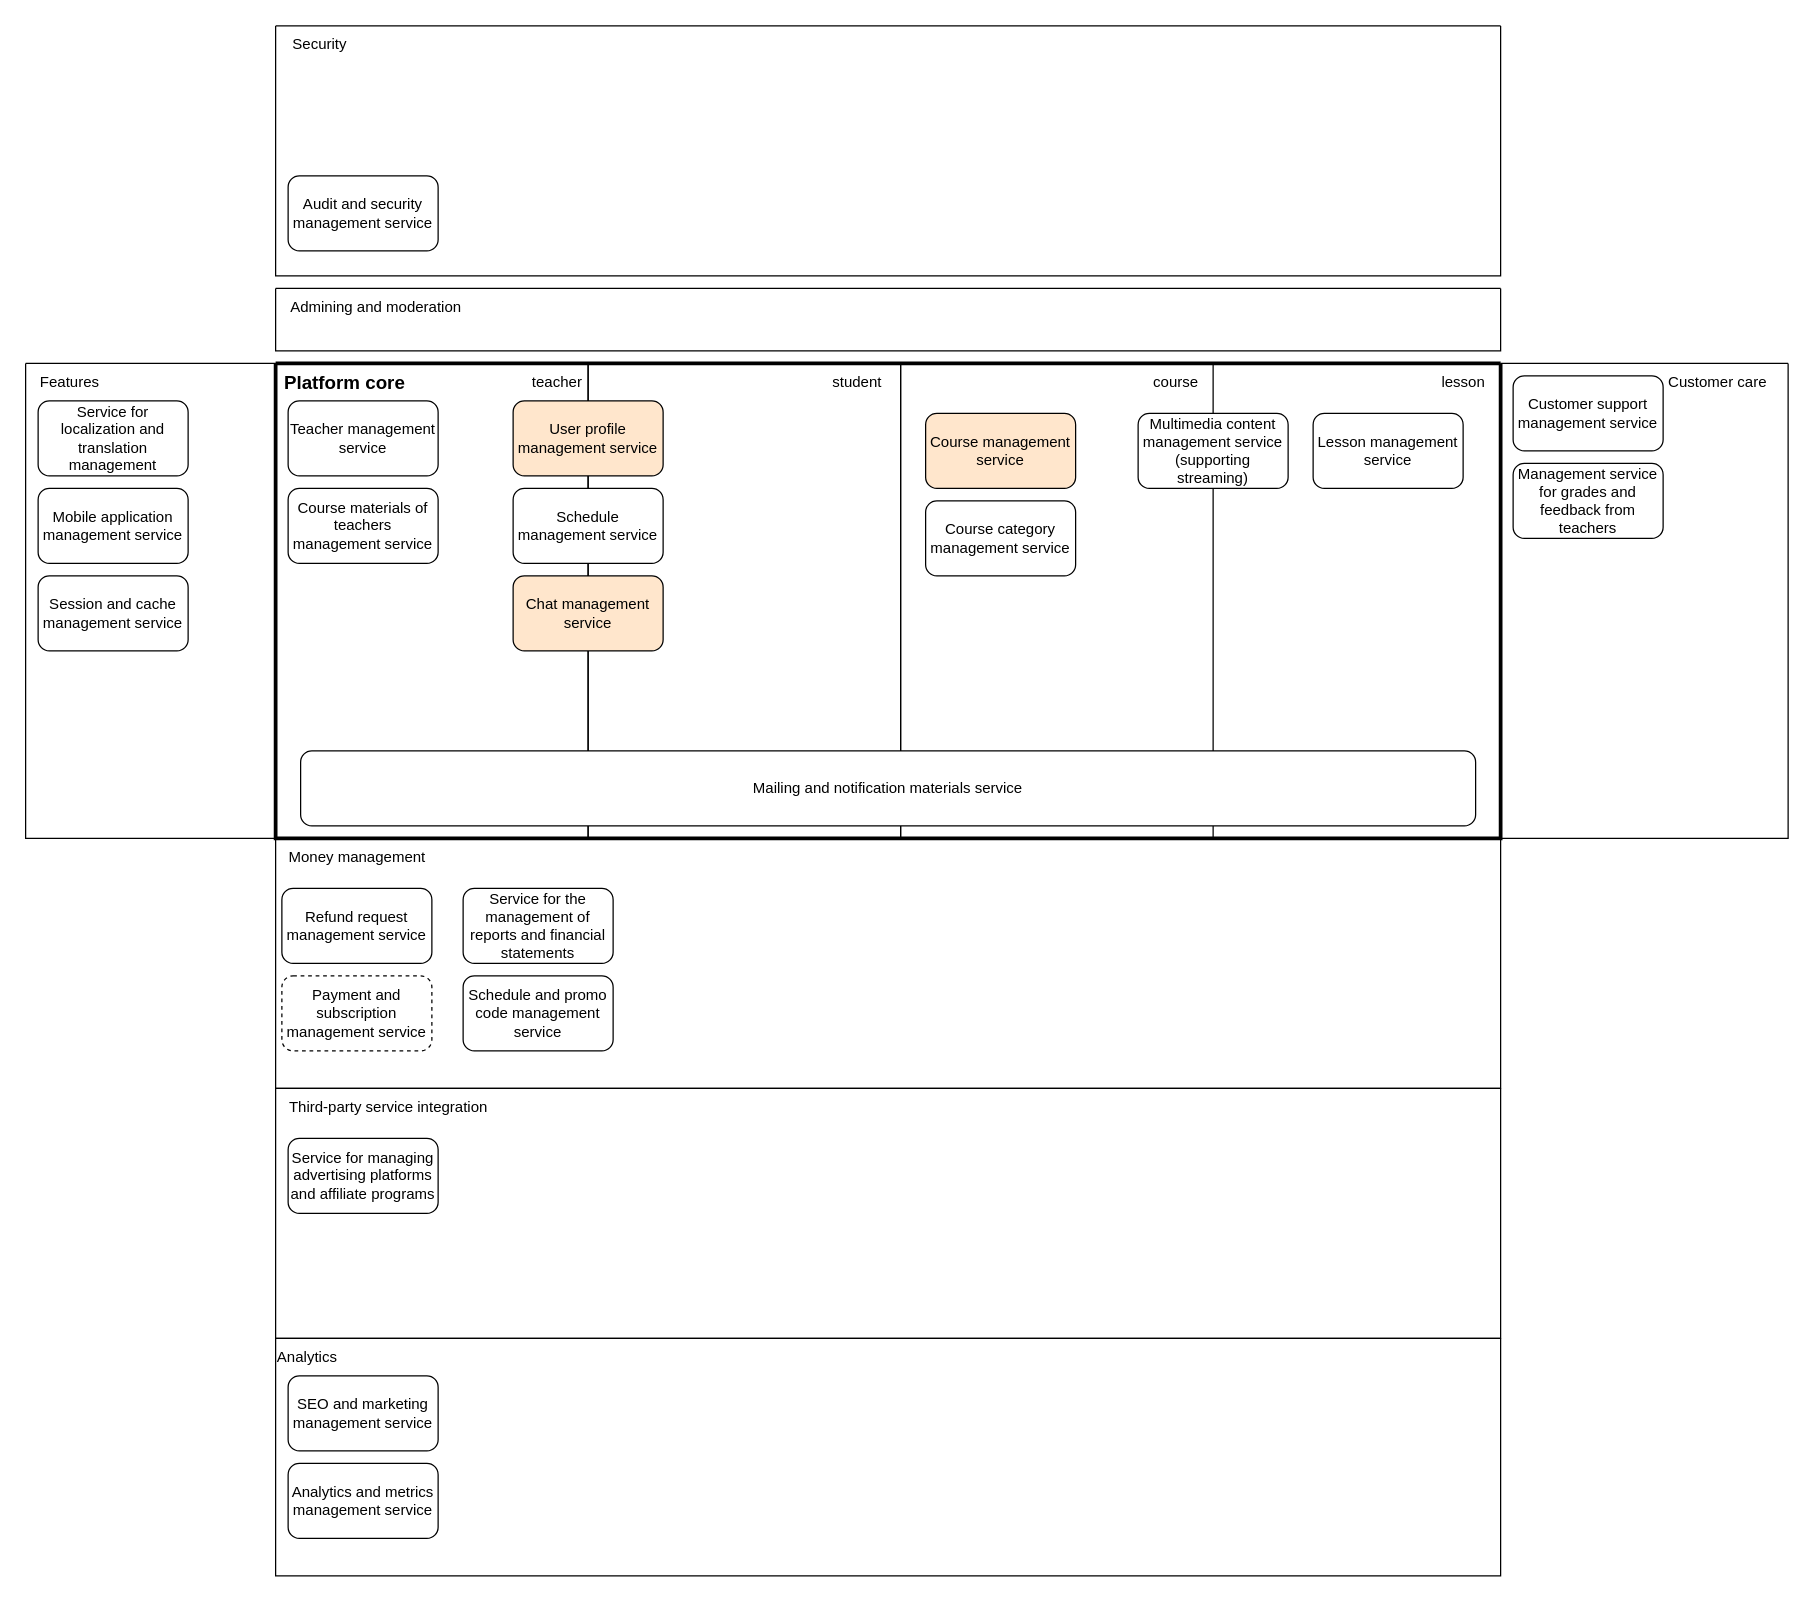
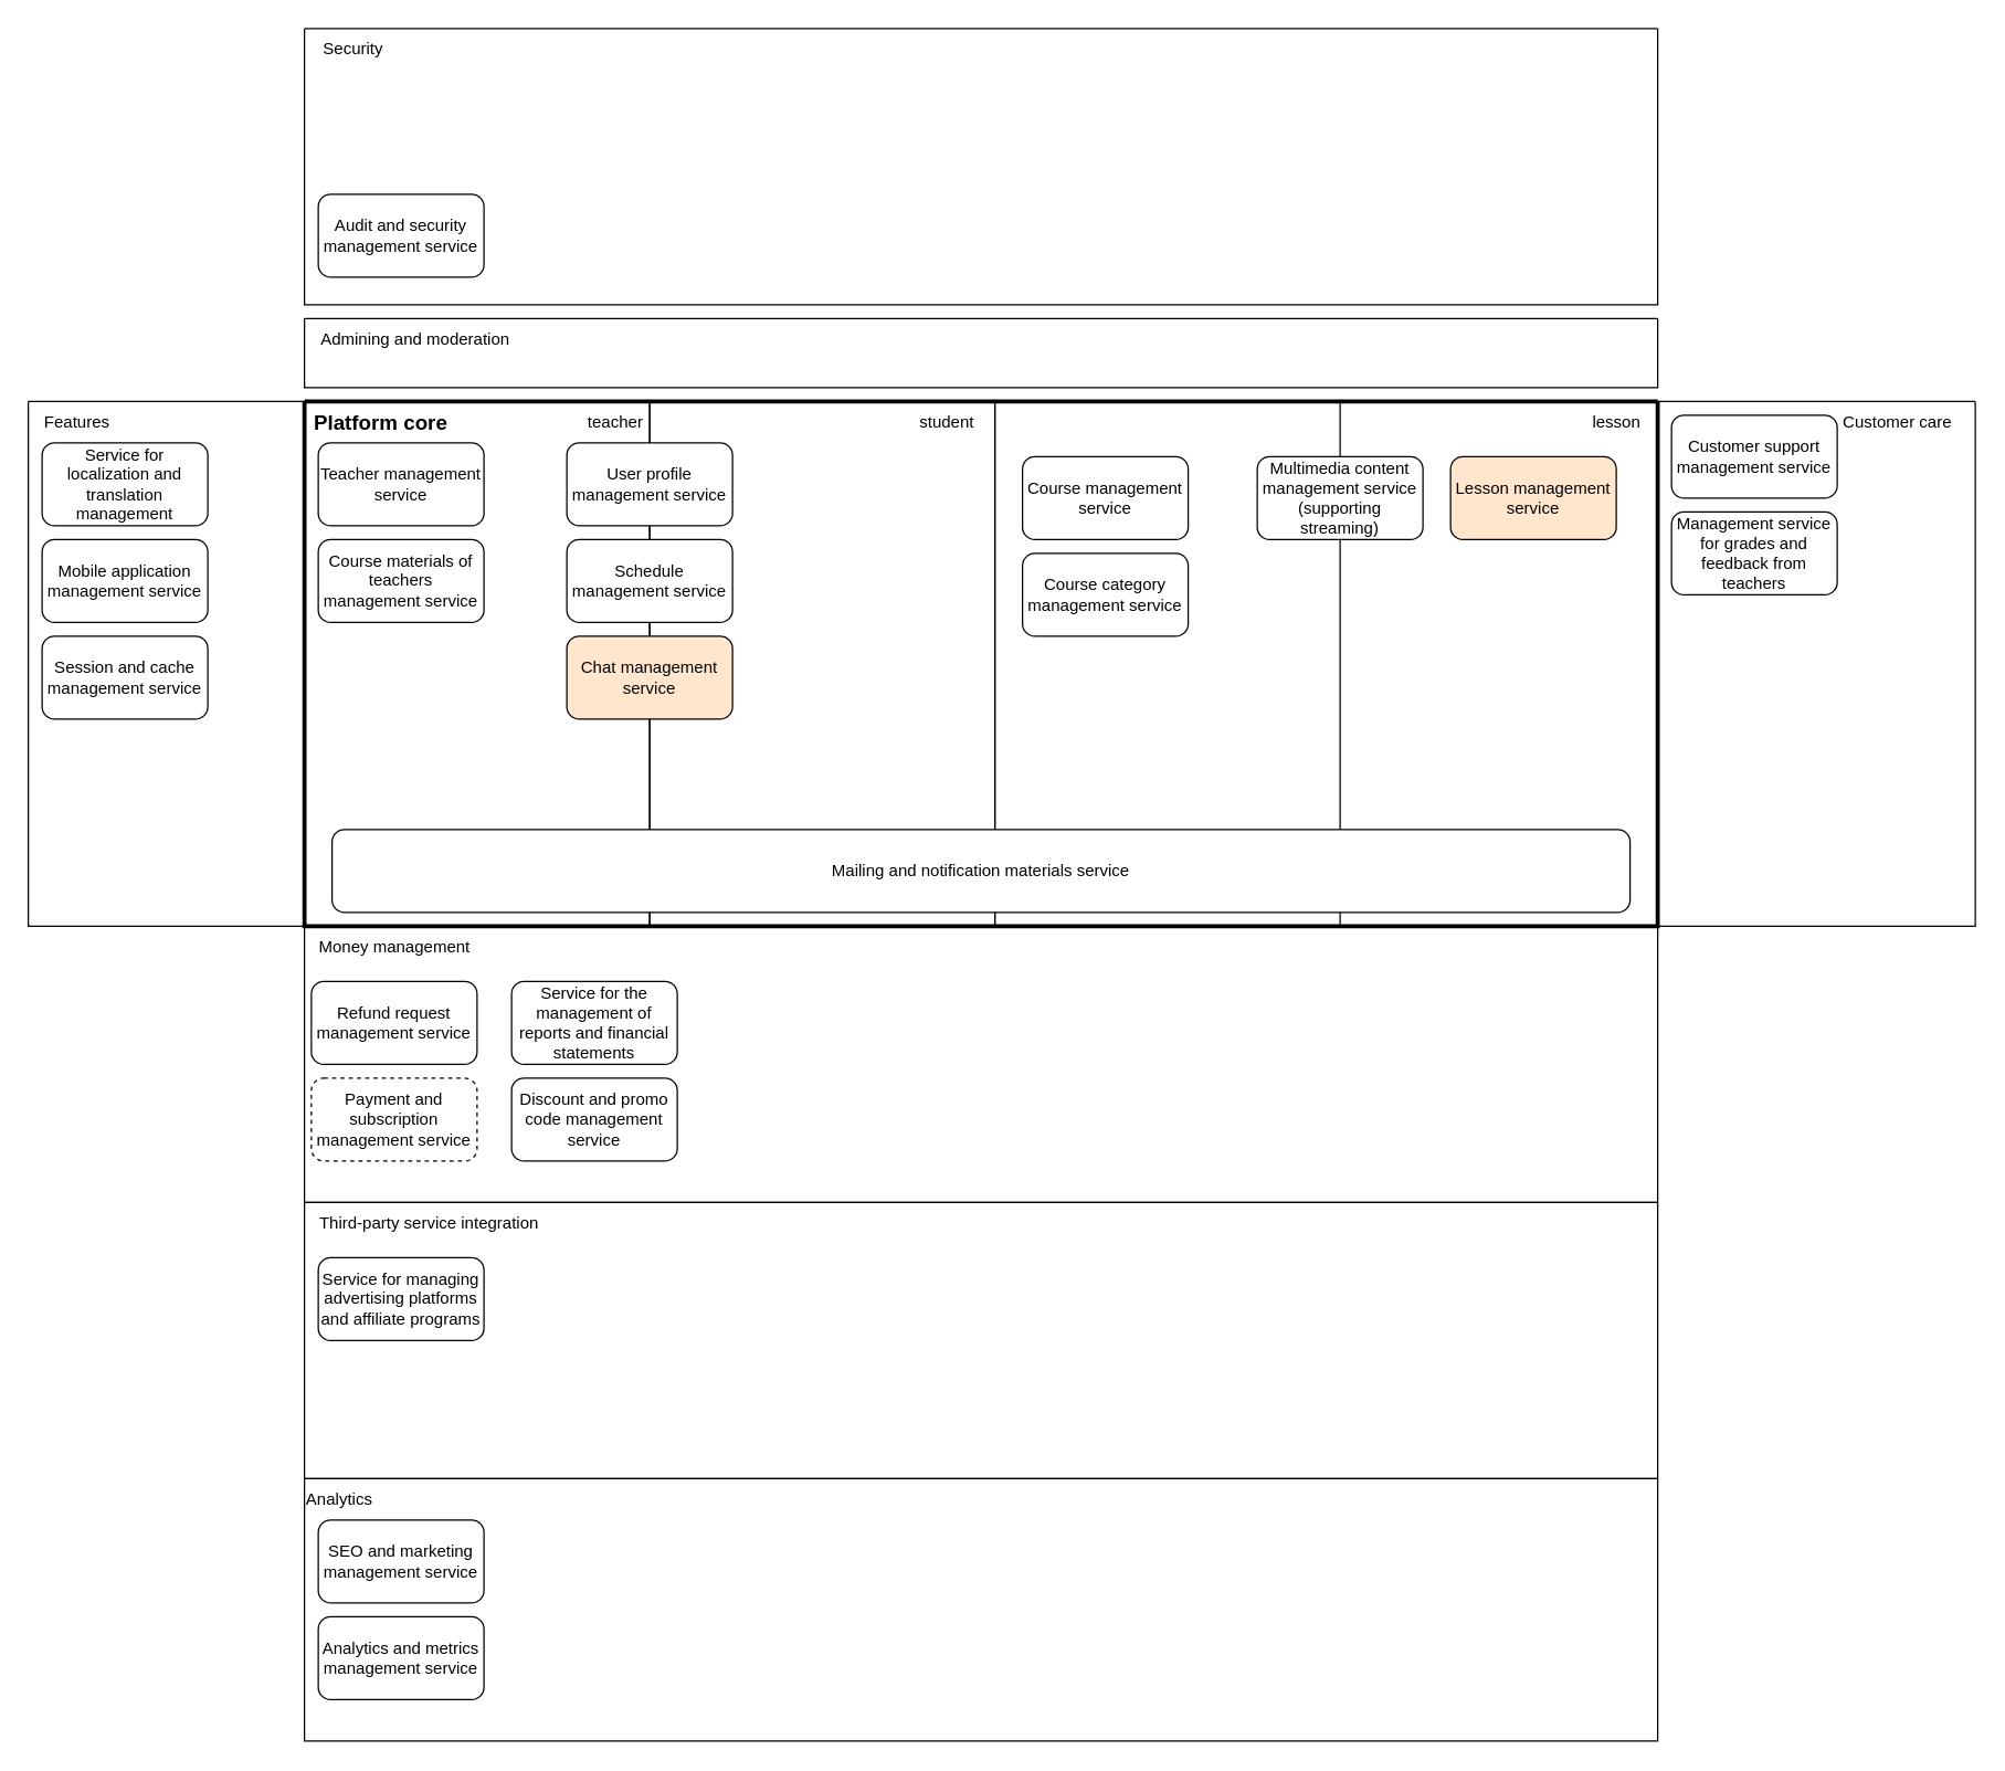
  <mxCell id="0" />
  <mxCell id="1" parent="0" />
  <mxCell id="2" value="" style="swimlane;startSize=0;movable=1;resizable=1;rotatable=1;deletable=1;editable=1;locked=0;connectable=1;" vertex="1" parent="1"><mxGeometry x="220" y="20" width="980" height="200" as="geometry" /></mxCell>
  <mxCell id="3" value="Security" style="text;html=1;align=center;verticalAlign=middle;resizable=1;points=[];autosize=1;strokeColor=none;fillColor=none;movable=1;rotatable=1;deletable=1;editable=1;locked=0;connectable=1;" vertex="1" parent="2"><mxGeometry width="70" height="30" as="geometry" /></mxCell>
  <mxCell id="4" value="Audit and security management service" style="rounded=1;whiteSpace=wrap;html=1;" vertex="1" parent="2"><mxGeometry x="10" y="120" width="120" height="60" as="geometry" /></mxCell>
  <mxCell id="5" value="" style="swimlane;startSize=0;" vertex="1" parent="1"><mxGeometry x="1200" width="230" height="380" as="geometry" y="290" /></mxCell>
  <mxCell id="6" value="Management service for grades and feedback from teachers" style="rounded=1;whiteSpace=wrap;html=1;" vertex="1" parent="5"><mxGeometry x="10" y="80" width="120" height="60" as="geometry" /></mxCell>
  <mxCell id="7" value="Customer support management service" style="rounded=1;whiteSpace=wrap;html=1;" vertex="1" parent="5"><mxGeometry x="10" y="10" width="120" height="60" as="geometry" /></mxCell>
  <mxCell id="8" value="Customer care&amp;nbsp;" style="text;html=1;align=center;verticalAlign=middle;resizable=0;points=[];autosize=1;strokeColor=none;fillColor=none;" vertex="1" parent="5"><mxGeometry x="120" width="110" height="30" as="geometry" /></mxCell>
  <mxCell id="9" value="" style="swimlane;startSize=0;strokeColor=#000000;rounded=0;swimlaneLine=1;fillColor=default;strokeWidth=3;" vertex="1" parent="1"><mxGeometry x="220" width="980" height="380" as="geometry" y="290" /></mxCell>
  <mxCell id="10" value="Platform core" style="text;html=1;align=center;verticalAlign=middle;resizable=0;points=[];autosize=1;strokeColor=none;fillColor=none;fontSize=15;fontStyle=1" vertex="1" parent="9"><mxGeometry x="-5" width="120" height="30" as="geometry" /></mxCell>
  <mxCell id="11" value="" style="swimlane;startSize=0;" vertex="1" parent="9"><mxGeometry width="250" height="380" as="geometry" /></mxCell>
  <mxCell id="12" value="Teacher management service" style="rounded=1;whiteSpace=wrap;html=1;" vertex="1" parent="11"><mxGeometry x="10" y="30" width="120" height="60" as="geometry" /></mxCell>
  <mxCell id="13" value="Course materials of teachers management service" style="rounded=1;whiteSpace=wrap;html=1;" vertex="1" parent="11"><mxGeometry x="10" y="100" width="120" height="60" as="geometry" /></mxCell>
  <mxCell id="14" value="" style="swimlane;startSize=0;" vertex="1" parent="11"><mxGeometry x="-200" width="200" height="380" as="geometry" /></mxCell>
  <mxCell id="15" value="Features" style="text;html=1;align=center;verticalAlign=middle;resizable=0;points=[];autosize=1;strokeColor=none;fillColor=none;" vertex="1" parent="14"><mxGeometry width="70" height="30" as="geometry" /></mxCell>
  <mxCell id="16" value="Service for localization and translation management" style="rounded=1;whiteSpace=wrap;html=1;" vertex="1" parent="14"><mxGeometry x="10" y="30" width="120" height="60" as="geometry" /></mxCell>
  <mxCell id="17" value="Mobile application management service" style="rounded=1;whiteSpace=wrap;html=1;" vertex="1" parent="14"><mxGeometry x="10" y="100" width="120" height="60" as="geometry" /></mxCell>
  <mxCell id="18" value="Session and cache management service" style="rounded=1;whiteSpace=wrap;html=1;" vertex="1" parent="14"><mxGeometry x="10" y="170" width="120" height="60" as="geometry" /></mxCell>
  <mxCell id="19" value="" style="swimlane;startSize=0;" vertex="1" parent="9"><mxGeometry x="250" width="250" height="380" as="geometry" /></mxCell>
  <mxCell id="20" value="student" style="text;html=1;align=center;verticalAlign=middle;resizable=0;points=[];autosize=1;strokeColor=none;fillColor=none;" vertex="1" parent="19"><mxGeometry x="185" width="60" height="30" as="geometry" /></mxCell>
- <mxCell id="21" value="User profile management service" style="rounded=1;whiteSpace=wrap;html=1;fillColor=#ffe6cc;" vertex="1" parent="19"><mxGeometry x="-60" y="30" width="120" height="60" as="geometry" /></mxCell>
+ <mxCell id="21" value="User profile management service" style="rounded=1;whiteSpace=wrap;html=1;" vertex="1" parent="19"><mxGeometry x="-60" y="30" width="120" height="60" as="geometry" /></mxCell>
  <mxCell id="22" value="Schedule management service" style="rounded=1;whiteSpace=wrap;html=1;" vertex="1" parent="19"><mxGeometry x="-60" y="100" width="120" height="60" as="geometry" /></mxCell>
  <mxCell id="23" value="Chat management service" style="rounded=1;whiteSpace=wrap;html=1;fillColor=#ffe6cc;" vertex="1" parent="19"><mxGeometry x="-60" y="170" width="120" height="60" as="geometry" /></mxCell>
  <mxCell id="24" value="" style="swimlane;startSize=0;" vertex="1" parent="9"><mxGeometry x="500" width="250" height="380" as="geometry" /></mxCell>
- <mxCell id="25" value="course" style="text;html=1;align=center;verticalAlign=middle;resizable=0;points=[];autosize=1;strokeColor=none;fillColor=none;" vertex="1" parent="24"><mxGeometry x="190" width="60" height="30" as="geometry" /></mxCell>
- <mxCell id="26" value="Course management service" style="rounded=1;whiteSpace=wrap;html=1;fillColor=#ffe6cc;" vertex="1" parent="24"><mxGeometry x="20" y="40" width="120" height="60" as="geometry" /></mxCell>
+ <mxCell id="26" value="Course management service" style="rounded=1;whiteSpace=wrap;html=1;" vertex="1" parent="24"><mxGeometry x="20" y="40" width="120" height="60" as="geometry" /></mxCell>
  <mxCell id="27" value="Course category management service" style="rounded=1;whiteSpace=wrap;html=1;" vertex="1" parent="24"><mxGeometry x="20" y="110" width="120" height="60" as="geometry" /></mxCell>
  <mxCell id="28" value="lesson" style="text;html=1;align=center;verticalAlign=middle;resizable=0;points=[];autosize=1;strokeColor=none;fillColor=none;" vertex="1" parent="9"><mxGeometry x="920" width="60" height="30" as="geometry" /></mxCell>
- <mxCell id="29" value="Lesson management service" style="rounded=1;whiteSpace=wrap;html=1;" vertex="1" parent="9"><mxGeometry x="830" y="40" width="120" height="60" as="geometry" /></mxCell>
+ <mxCell id="29" value="Lesson management service" style="rounded=1;whiteSpace=wrap;html=1;fillColor=#ffe6cc;" vertex="1" parent="9"><mxGeometry x="830" y="40" width="120" height="60" as="geometry" /></mxCell>
  <mxCell id="30" value="Multimedia content management service (supporting streaming)" style="rounded=1;whiteSpace=wrap;html=1;" vertex="1" parent="9"><mxGeometry x="690" y="40" width="120" height="60" as="geometry" /></mxCell>
  <mxCell id="31" value="Mailing and notification materials service" style="rounded=1;whiteSpace=wrap;html=1;" vertex="1" parent="9"><mxGeometry x="20" y="310" width="940" height="60" as="geometry" /></mxCell>
  <mxCell id="32" value="" style="swimlane;startSize=0;" vertex="1" parent="1"><mxGeometry x="220" y="870" width="980" height="200" as="geometry" /></mxCell>
  <mxCell id="33" value="Third-party service integration&lt;br&gt;" style="text;html=1;align=center;verticalAlign=middle;resizable=0;points=[];autosize=1;strokeColor=none;fillColor=none;" vertex="1" parent="32"><mxGeometry width="180" height="30" as="geometry" /></mxCell>
  <mxCell id="34" value="Service for managing advertising platforms and affiliate programs" style="rounded=1;whiteSpace=wrap;html=1;" vertex="1" parent="32"><mxGeometry x="10" y="40" width="120" height="60" as="geometry" /></mxCell>
  <mxCell id="35" value="" style="swimlane;startSize=0;" vertex="1" parent="1"><mxGeometry x="220" y="670" width="980" height="200" as="geometry" /></mxCell>
  <mxCell id="36" value="Refund request management service" style="rounded=1;whiteSpace=wrap;html=1;" vertex="1" parent="35"><mxGeometry x="5" y="40" width="120" height="60" as="geometry" /></mxCell>
  <mxCell id="37" value="Money management" style="text;html=1;align=center;verticalAlign=middle;resizable=0;points=[];autosize=1;strokeColor=none;fillColor=none;" vertex="1" parent="35"><mxGeometry width="130" height="30" as="geometry" /></mxCell>
  <mxCell id="38" value="Payment and subscription management service" style="rounded=1;whiteSpace=wrap;html=1;dashed=1;" vertex="1" parent="35"><mxGeometry x="5" y="110" width="120" height="60" as="geometry" /></mxCell>
- <mxCell id="39" value="Schedule and promo code management service" style="rounded=1;whiteSpace=wrap;html=1;" vertex="1" parent="35"><mxGeometry x="150" y="110" width="120" height="60" as="geometry" /></mxCell>
+ <mxCell id="39" value="Discount and promo code management service" style="rounded=1;whiteSpace=wrap;html=1;" vertex="1" parent="35"><mxGeometry x="150" y="110" width="120" height="60" as="geometry" /></mxCell>
  <mxCell id="40" value="Service for the management of reports and financial statements" style="rounded=1;whiteSpace=wrap;html=1;" vertex="1" parent="35"><mxGeometry x="150" y="40" width="120" height="60" as="geometry" /></mxCell>
  <mxCell id="41" value="" style="swimlane;startSize=0;" vertex="1" parent="1"><mxGeometry x="220" y="1070" width="980" height="190" as="geometry" /></mxCell>
  <mxCell id="42" value="Analytics" style="text;html=1;align=center;verticalAlign=middle;resizable=0;points=[];autosize=1;strokeColor=none;fillColor=none;" vertex="1" parent="41"><mxGeometry x="-10" width="70" height="30" as="geometry" /></mxCell>
  <mxCell id="43" value="SEO and marketing management service" style="rounded=1;whiteSpace=wrap;html=1;" vertex="1" parent="41"><mxGeometry x="10" y="30" width="120" height="60" as="geometry" /></mxCell>
  <mxCell id="44" value="Analytics and metrics management service" style="rounded=1;whiteSpace=wrap;html=1;" vertex="1" parent="41"><mxGeometry x="10" y="100" width="120" height="60" as="geometry" /></mxCell>
  <mxCell id="45" value="" style="swimlane;startSize=0;" vertex="1" parent="1"><mxGeometry x="220" y="230" width="980" height="50" as="geometry" /></mxCell>
  <mxCell id="46" value="Admining and moderation" style="text;html=1;align=center;verticalAlign=middle;resizable=0;points=[];autosize=1;strokeColor=none;fillColor=none;" vertex="1" parent="45"><mxGeometry width="160" height="30" as="geometry" /></mxCell>
  <mxCell id="47" value="teacher" style="text;html=1;align=center;verticalAlign=middle;resizable=0;points=[];autosize=1;strokeColor=none;fillColor=none;" vertex="1" parent="1"><mxGeometry x="415" width="60" height="30" as="geometry" y="290" /></mxCell>
